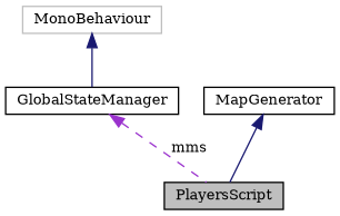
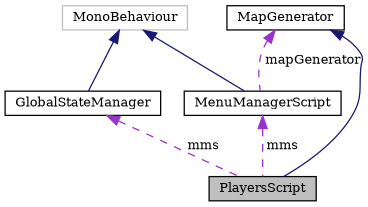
  digraph {
    fontname="DejaVu Serif"
    node [color=black fillcolor=white fontname="DejaVu Serif" fontsize=10 shape=record style=filled]
    edge [color=midnightblue dir=back fontname="DejaVu Serif" fontsize=10 labelfontname=Helvetica labelfontsize=10 style=solid]
    n1 [fillcolor=grey75 fontcolor=black height=0.2 label=PlayersScript width=0.4]
    n2 [color=grey75 height=0.2 label=MonoBehaviour width=0.4]
    n3 [height=0.2 label=GlobalStateManager width=0.4]
+   n4 [height=0.2 label=MenuManagerScript width=0.4]
    n5 [height=0.2 label=MapGenerator width=0.4]
    n2 -> n3
+   n2 -> n4
    n3 -> n1 [color=darkorchid3 label=" mms" style=dashed]
+   n4 -> n1 [color=darkorchid3 label=" mms" style=dashed]
    n5 -> n1
+   n5 -> n4 [color=darkorchid3 label=" mapGenerator" style=dashed]
  }
